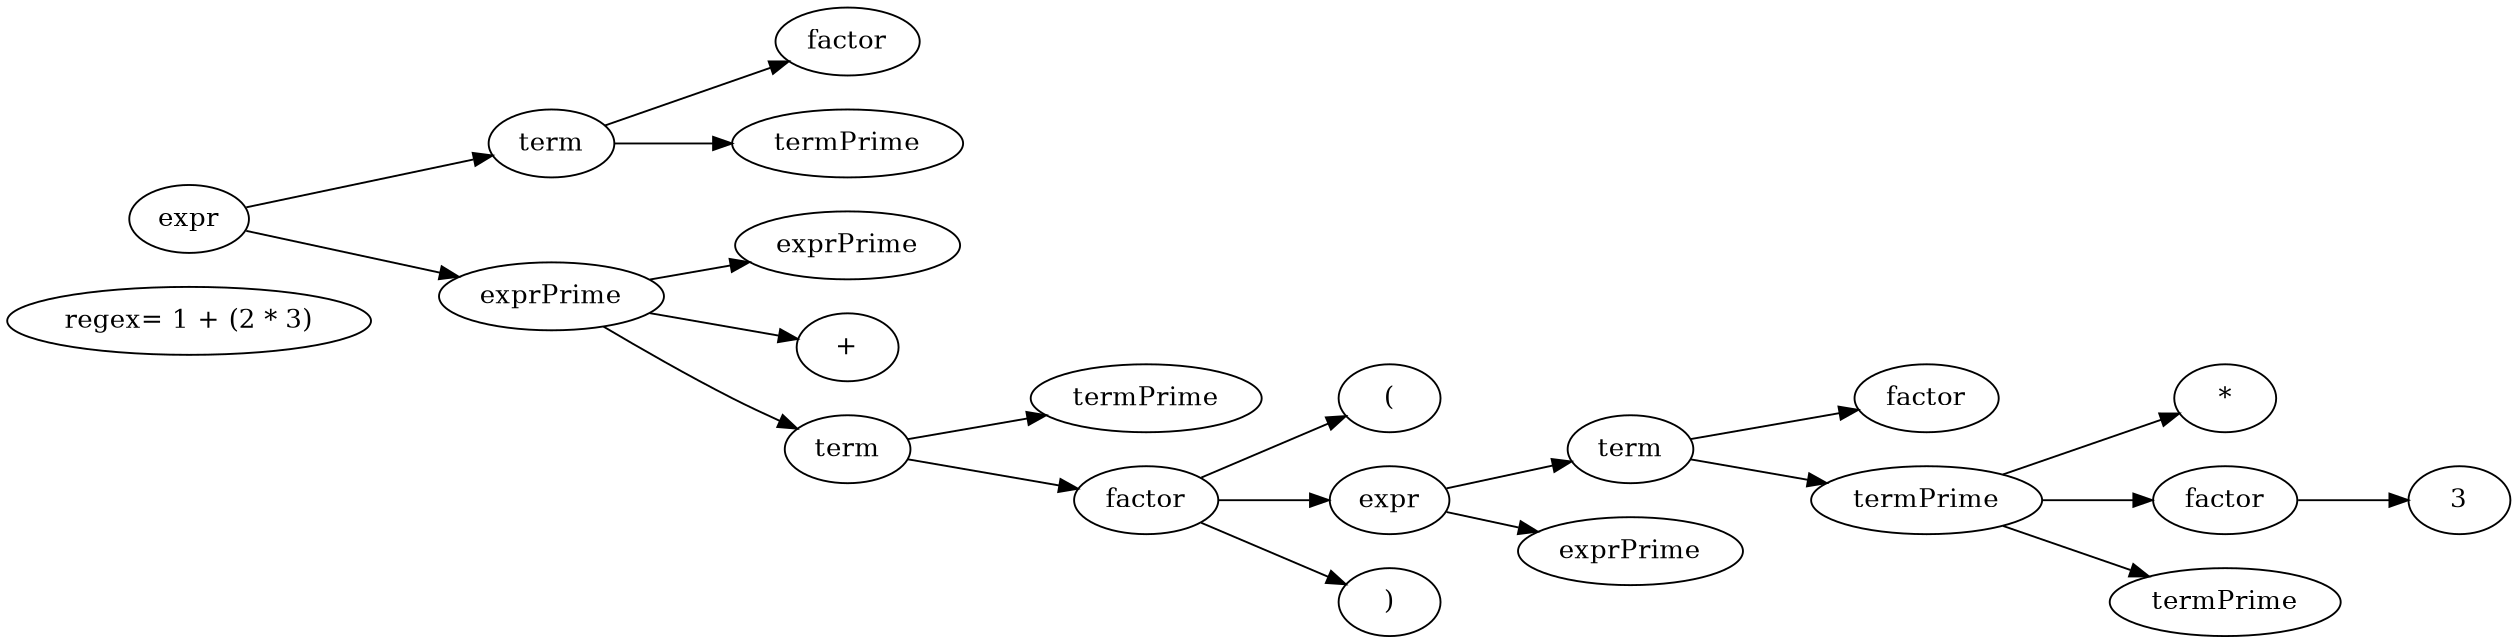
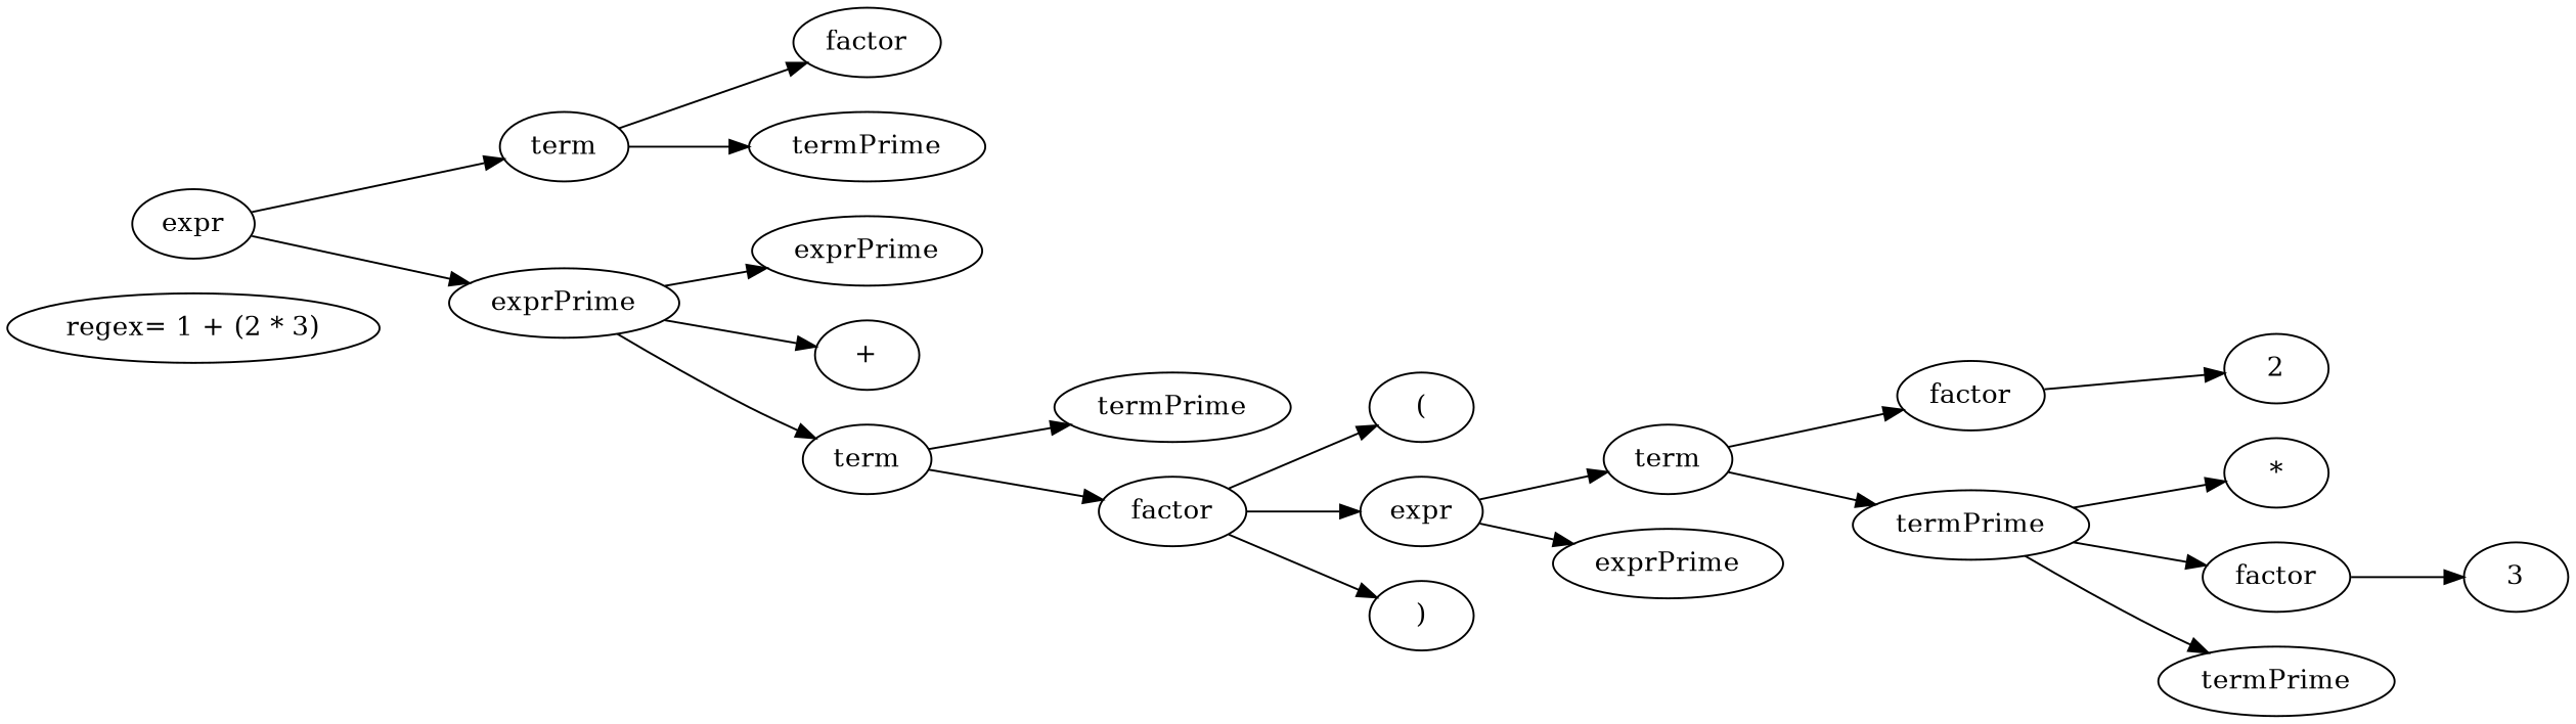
  digraph {
    fontname="DejaVu Serif"
    rankdir=LR
    node [fontname="DejaVu Serif"]
    edge [fontname="DejaVu Serif"]
    n1 [label="regex= 1 + (2 * 3)"]
    n2 [label=expr]
    n3 [label=term]
    n4 [label=exprPrime]
    n5 [label=factor]
    n6 [label=termPrime]
    n7 [label=exprPrime]
    n8 [label="+"]
    n9 [label=term]
    n10 [label=termPrime]
    n11 [label=factor]
    n12 [label="("]
    n13 [label=expr]
    n14 [label=")"]
    n15 [label=term]
    n16 [label=exprPrime]
    n17 [label=factor]
    n18 [label=termPrime]
+   n19 [label=2]
    n20 [label="*"]
    n21 [label=factor]
    n22 [label=termPrime]
    n23 [label=3]
    n2 -> n3
    n2 -> n4
    n3 -> n5
    n3 -> n6
    n4 -> n7
    n4 -> n8
    n4 -> n9
    n9 -> n10
    n9 -> n11
    n11 -> n12
    n11 -> n13
    n11 -> n14
    n13 -> n15
    n13 -> n16
    n15 -> n17
    n15 -> n18
+   n17 -> n19
    n18 -> n20
    n18 -> n21
    n18 -> n22
    n21 -> n23
  }
